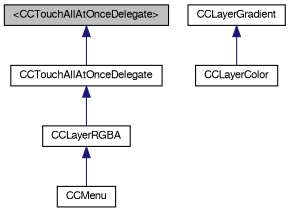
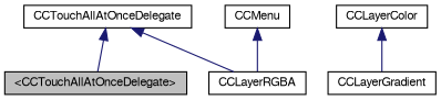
  digraph {
    node [color=black fontname=FreeSans fontsize=10 shape=record]
    edge [color=midnightblue dir=back fontname=FreeSans fontsize=10 labelfontname=FreeSans labelfontsize=10 style=solid]
    n1 [fillcolor=grey75 fontcolor=black height=0.2 label="\<CCTouchAllAtOnceDelegate\>" style=filled width=0.4]
    n2 [height=0.2 label=CCTouchAllAtOnceDelegate width=0.4]
    n3 [height=0.2 label=CCLayerRGBA width=0.4]
    n4 [height=0.2 label=CCMenu width=0.4]
    n5 [height=0.2 label=CCLayerColor width=0.4]
    n6 [height=0.2 label=CCLayerGradient width=0.4]
-   n1 -> n2
+   n2 -> n1
    n2 -> n3
-   n3 -> n4
-   n6 -> n5
+   n4 -> n3
+   n5 -> n6
  }
